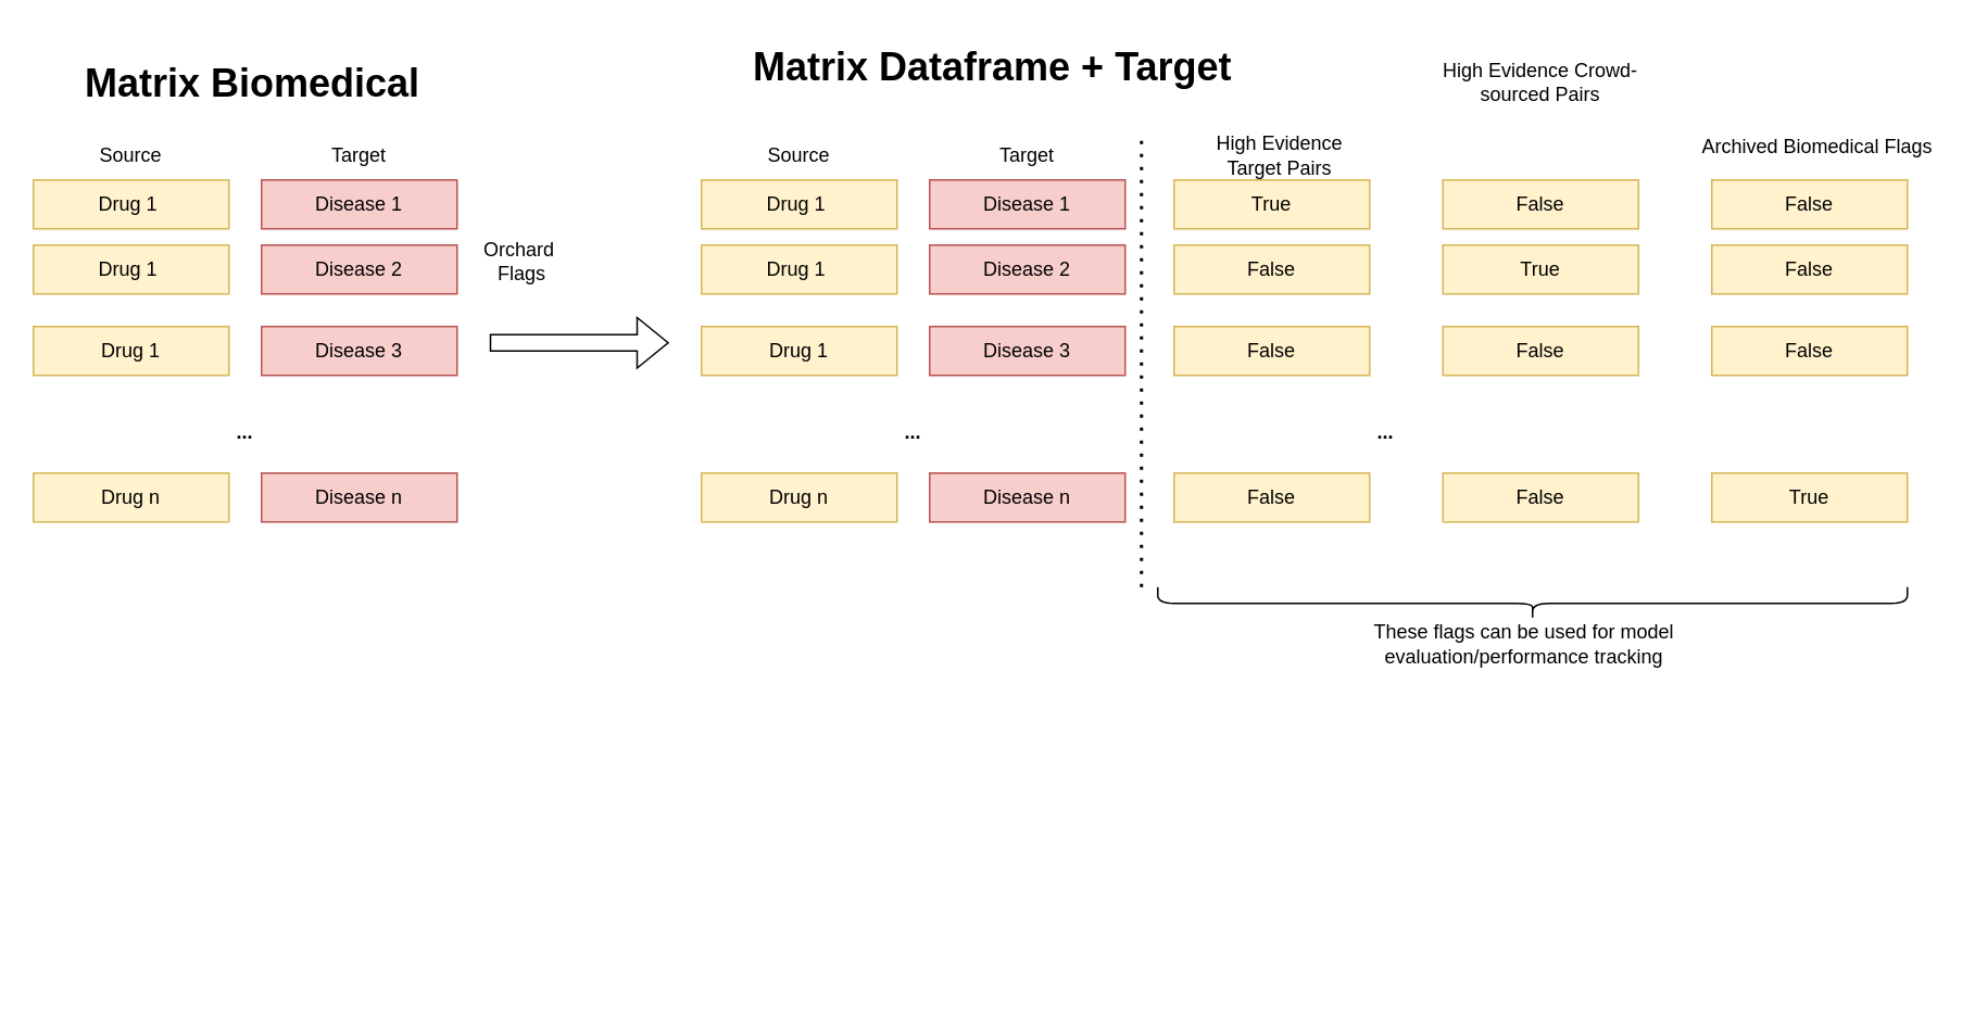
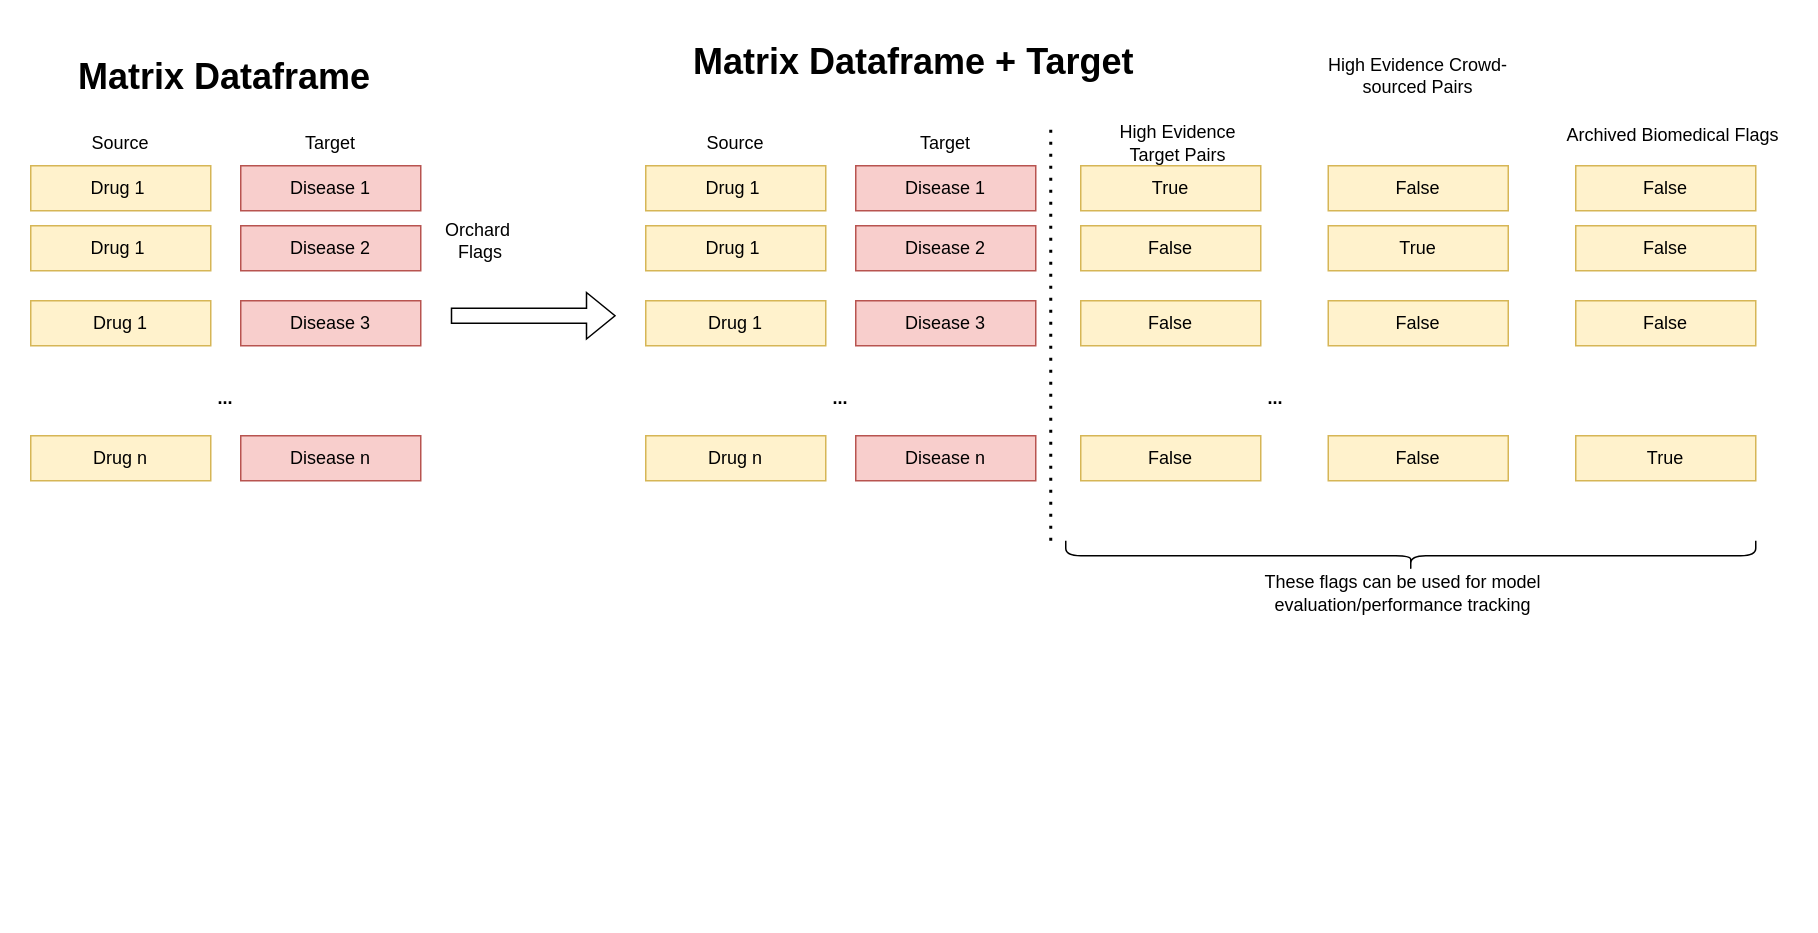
  <mxCell id="0" />
  <mxCell id="1" parent="0" />
  <mxCell id="2" value="Drug 1&amp;nbsp;" style="rounded=0;whiteSpace=wrap;html=1;fillColor=#fff2cc;strokeColor=#d6b656;" vertex="1" parent="1"><mxGeometry x="20" y="110" width="120" height="30" as="geometry" /></mxCell>
- <mxCell id="3" value="&lt;h1 style=&quot;margin-top: 0px;&quot;&gt;Matrix Biomedical&lt;/h1&gt;&lt;p&gt;&lt;br&gt;&lt;/p&gt;" style="text;html=1;whiteSpace=wrap;overflow=hidden;rounded=0;" vertex="1" parent="1"><mxGeometry x="50" y="30" width="230" height="120" as="geometry" /></mxCell>
+ <mxCell id="3" value="&lt;h1 style=&quot;margin-top: 0px;&quot;&gt;Matrix Dataframe&lt;/h1&gt;&lt;p&gt;&lt;br&gt;&lt;/p&gt;" style="text;html=1;whiteSpace=wrap;overflow=hidden;rounded=0;" vertex="1" parent="1"><mxGeometry x="50" y="30" width="230" height="120" as="geometry" /></mxCell>
  <mxCell id="4" value="Disease 1" style="rounded=0;whiteSpace=wrap;html=1;fillColor=#f8cecc;strokeColor=#b85450;" vertex="1" parent="1"><mxGeometry x="160" y="110" width="120" height="30" as="geometry" /></mxCell>
  <mxCell id="5" value="Drug 1&amp;nbsp;" style="rounded=0;whiteSpace=wrap;html=1;fillColor=#fff2cc;strokeColor=#d6b656;" vertex="1" parent="1"><mxGeometry x="20" y="150" width="120" height="30" as="geometry" /></mxCell>
  <mxCell id="6" value="Disease 2" style="rounded=0;whiteSpace=wrap;html=1;fillColor=#f8cecc;strokeColor=#b85450;" vertex="1" parent="1"><mxGeometry x="160" y="150" width="120" height="30" as="geometry" /></mxCell>
  <mxCell id="7" value="Drug 1" style="rounded=0;whiteSpace=wrap;html=1;fillColor=#fff2cc;strokeColor=#d6b656;" vertex="1" parent="1"><mxGeometry x="20" y="200" width="120" height="30" as="geometry" /></mxCell>
  <mxCell id="8" value="Disease 3" style="rounded=0;whiteSpace=wrap;html=1;fillColor=#f8cecc;strokeColor=#b85450;" vertex="1" parent="1"><mxGeometry x="160" y="200" width="120" height="30" as="geometry" /></mxCell>
  <mxCell id="9" value="..." style="text;html=1;align=center;verticalAlign=middle;whiteSpace=wrap;rounded=0;fontStyle=1" vertex="1" parent="1"><mxGeometry x="120" y="250" width="60" height="30" as="geometry" /></mxCell>
  <mxCell id="10" value="Drug n" style="rounded=0;whiteSpace=wrap;html=1;fillColor=#fff2cc;strokeColor=#d6b656;" vertex="1" parent="1"><mxGeometry x="20" y="290" width="120" height="30" as="geometry" /></mxCell>
  <mxCell id="11" value="Disease n" style="rounded=0;whiteSpace=wrap;html=1;fillColor=#f8cecc;strokeColor=#b85450;" vertex="1" parent="1"><mxGeometry x="160" y="290" width="120" height="30" as="geometry" /></mxCell>
  <mxCell id="12" value="" style="shape=flexArrow;endArrow=classic;html=1;rounded=0;" edge="1" parent="1"><mxGeometry width="50" height="50" relative="1" as="geometry"><mxPoint x="300" y="210" as="sourcePoint" /><mxPoint x="410" y="210" as="targetPoint" /></mxGeometry></mxCell>
  <mxCell id="13" value="Orchard&amp;nbsp;&lt;br&gt;Flags" style="text;html=1;align=center;verticalAlign=middle;whiteSpace=wrap;rounded=0;" vertex="1" parent="1"><mxGeometry x="290" y="145" width="60" height="30" as="geometry" /></mxCell>
  <mxCell id="14" value="Drug 1&amp;nbsp;" style="rounded=0;whiteSpace=wrap;html=1;fillColor=#fff2cc;strokeColor=#d6b656;" vertex="1" parent="1"><mxGeometry x="430" y="110" width="120" height="30" as="geometry" /></mxCell>
  <mxCell id="15" value="Disease 1" style="rounded=0;whiteSpace=wrap;html=1;fillColor=#f8cecc;strokeColor=#b85450;" vertex="1" parent="1"><mxGeometry x="570" y="110" width="120" height="30" as="geometry" /></mxCell>
  <mxCell id="16" value="Drug 1&amp;nbsp;" style="rounded=0;whiteSpace=wrap;html=1;fillColor=#fff2cc;strokeColor=#d6b656;" vertex="1" parent="1"><mxGeometry x="430" y="150" width="120" height="30" as="geometry" /></mxCell>
  <mxCell id="17" value="Disease 2" style="rounded=0;whiteSpace=wrap;html=1;fillColor=#f8cecc;strokeColor=#b85450;" vertex="1" parent="1"><mxGeometry x="570" y="150" width="120" height="30" as="geometry" /></mxCell>
  <mxCell id="18" value="Drug 1" style="rounded=0;whiteSpace=wrap;html=1;fillColor=#fff2cc;strokeColor=#d6b656;" vertex="1" parent="1"><mxGeometry x="430" y="200" width="120" height="30" as="geometry" /></mxCell>
  <mxCell id="19" value="Disease 3" style="rounded=0;whiteSpace=wrap;html=1;fillColor=#f8cecc;strokeColor=#b85450;" vertex="1" parent="1"><mxGeometry x="570" y="200" width="120" height="30" as="geometry" /></mxCell>
  <mxCell id="20" value="..." style="text;html=1;align=center;verticalAlign=middle;whiteSpace=wrap;rounded=0;fontStyle=1" vertex="1" parent="1"><mxGeometry x="530" y="250" width="60" height="30" as="geometry" /></mxCell>
  <mxCell id="21" value="Drug n" style="rounded=0;whiteSpace=wrap;html=1;fillColor=#fff2cc;strokeColor=#d6b656;" vertex="1" parent="1"><mxGeometry x="430" y="290" width="120" height="30" as="geometry" /></mxCell>
  <mxCell id="22" value="Disease n" style="rounded=0;whiteSpace=wrap;html=1;fillColor=#f8cecc;strokeColor=#b85450;" vertex="1" parent="1"><mxGeometry x="570" y="290" width="120" height="30" as="geometry" /></mxCell>
  <mxCell id="23" value="True" style="rounded=0;whiteSpace=wrap;html=1;fillColor=#fff2cc;strokeColor=#d6b656;" vertex="1" parent="1"><mxGeometry x="720" y="110" width="120" height="30" as="geometry" /></mxCell>
  <mxCell id="24" value="False" style="rounded=0;whiteSpace=wrap;html=1;fillColor=#fff2cc;strokeColor=#d6b656;" vertex="1" parent="1"><mxGeometry x="720" y="150" width="120" height="30" as="geometry" /></mxCell>
  <mxCell id="25" value="False" style="rounded=0;whiteSpace=wrap;html=1;fillColor=#fff2cc;strokeColor=#d6b656;" vertex="1" parent="1"><mxGeometry x="720" y="200" width="120" height="30" as="geometry" /></mxCell>
  <mxCell id="26" value="&lt;h1 style=&quot;margin-top: 0px;&quot;&gt;Matrix Dataframe + Target&lt;/h1&gt;&lt;p&gt;&lt;br&gt;&lt;/p&gt;" style="text;html=1;whiteSpace=wrap;overflow=hidden;rounded=0;" vertex="1" parent="1"><mxGeometry x="460" y="20" width="380" height="50" as="geometry" /></mxCell>
  <mxCell id="27" value="Source" style="text;html=1;align=center;verticalAlign=middle;whiteSpace=wrap;rounded=0;" vertex="1" parent="1"><mxGeometry x="50" y="80" width="60" height="30" as="geometry" /></mxCell>
  <mxCell id="28" value="Target" style="text;html=1;align=center;verticalAlign=middle;whiteSpace=wrap;rounded=0;" vertex="1" parent="1"><mxGeometry x="190" y="80" width="60" height="30" as="geometry" /></mxCell>
  <mxCell id="29" value="Source" style="text;html=1;align=center;verticalAlign=middle;whiteSpace=wrap;rounded=0;" vertex="1" parent="1"><mxGeometry x="460" y="80" width="60" height="30" as="geometry" /></mxCell>
  <mxCell id="30" value="Target" style="text;html=1;align=center;verticalAlign=middle;whiteSpace=wrap;rounded=0;" vertex="1" parent="1"><mxGeometry x="600" y="80" width="60" height="30" as="geometry" /></mxCell>
  <mxCell id="31" value="High Evidence&lt;div&gt;Target Pairs&lt;/div&gt;" style="text;html=1;align=center;verticalAlign=middle;whiteSpace=wrap;rounded=0;" vertex="1" parent="1"><mxGeometry x="710" y="80" width="150" height="30" as="geometry" /></mxCell>
  <mxCell id="32" value="High Evidence Crowd-sourced Pairs" style="text;html=1;align=center;verticalAlign=middle;whiteSpace=wrap;rounded=0;" vertex="1" parent="1"><mxGeometry x="870" y="35" width="150" height="30" as="geometry" /></mxCell>
  <mxCell id="33" value="False" style="rounded=0;whiteSpace=wrap;html=1;fillColor=#fff2cc;strokeColor=#d6b656;" vertex="1" parent="1"><mxGeometry x="885" y="110" width="120" height="30" as="geometry" /></mxCell>
  <mxCell id="34" value="True" style="rounded=0;whiteSpace=wrap;html=1;fillColor=#fff2cc;strokeColor=#d6b656;" vertex="1" parent="1"><mxGeometry x="885" y="150" width="120" height="30" as="geometry" /></mxCell>
  <mxCell id="35" value="False" style="rounded=0;whiteSpace=wrap;html=1;fillColor=#fff2cc;strokeColor=#d6b656;" vertex="1" parent="1"><mxGeometry x="885" y="200" width="120" height="30" as="geometry" /></mxCell>
  <mxCell id="36" value="Archived Biomedical Flags" style="text;html=1;align=center;verticalAlign=middle;whiteSpace=wrap;rounded=0;" vertex="1" parent="1"><mxGeometry x="1040" y="75" width="150" height="30" as="geometry" /></mxCell>
  <mxCell id="37" value="False" style="rounded=0;whiteSpace=wrap;html=1;fillColor=#fff2cc;strokeColor=#d6b656;" vertex="1" parent="1"><mxGeometry x="1050" y="110" width="120" height="30" as="geometry" /></mxCell>
  <mxCell id="38" value="False" style="rounded=0;whiteSpace=wrap;html=1;fillColor=#fff2cc;strokeColor=#d6b656;" vertex="1" parent="1"><mxGeometry x="1050" y="200" width="120" height="30" as="geometry" /></mxCell>
  <mxCell id="39" value="False" style="rounded=0;whiteSpace=wrap;html=1;fillColor=#fff2cc;strokeColor=#d6b656;" vertex="1" parent="1"><mxGeometry x="1050" y="150" width="120" height="30" as="geometry" /></mxCell>
  <mxCell id="40" value="..." style="text;html=1;align=center;verticalAlign=middle;whiteSpace=wrap;rounded=0;fontStyle=1" vertex="1" parent="1"><mxGeometry x="820" y="250" width="60" height="30" as="geometry" /></mxCell>
  <mxCell id="41" value="False" style="rounded=0;whiteSpace=wrap;html=1;fillColor=#fff2cc;strokeColor=#d6b656;" vertex="1" parent="1"><mxGeometry x="720" y="290" width="120" height="30" as="geometry" /></mxCell>
  <mxCell id="42" value="False" style="rounded=0;whiteSpace=wrap;html=1;fillColor=#fff2cc;strokeColor=#d6b656;" vertex="1" parent="1"><mxGeometry x="885" y="290" width="120" height="30" as="geometry" /></mxCell>
  <mxCell id="43" value="True" style="rounded=0;whiteSpace=wrap;html=1;fillColor=#fff2cc;strokeColor=#d6b656;" vertex="1" parent="1"><mxGeometry x="1050" y="290" width="120" height="30" as="geometry" /></mxCell>
  <mxCell id="44" value="" style="endArrow=none;dashed=1;html=1;dashPattern=1 3;strokeWidth=2;rounded=0;" edge="1" parent="1"><mxGeometry width="50" height="50" relative="1" as="geometry"><mxPoint x="700" y="360" as="sourcePoint" /><mxPoint x="700" y="80" as="targetPoint" /></mxGeometry></mxCell>
  <mxCell id="45" value="" style="shape=curlyBracket;whiteSpace=wrap;html=1;rounded=1;flipH=1;labelPosition=right;verticalLabelPosition=middle;align=left;verticalAlign=middle;rotation=90;" vertex="1" parent="1"><mxGeometry x="930" y="140" width="20" height="460" as="geometry" /></mxCell>
  <mxCell id="46" value="These flags can be used for model evaluation/performance tracking" style="text;html=1;align=center;verticalAlign=middle;whiteSpace=wrap;rounded=0;" vertex="1" parent="1"><mxGeometry x="800" y="380" width="270" height="30" as="geometry" /></mxCell>
